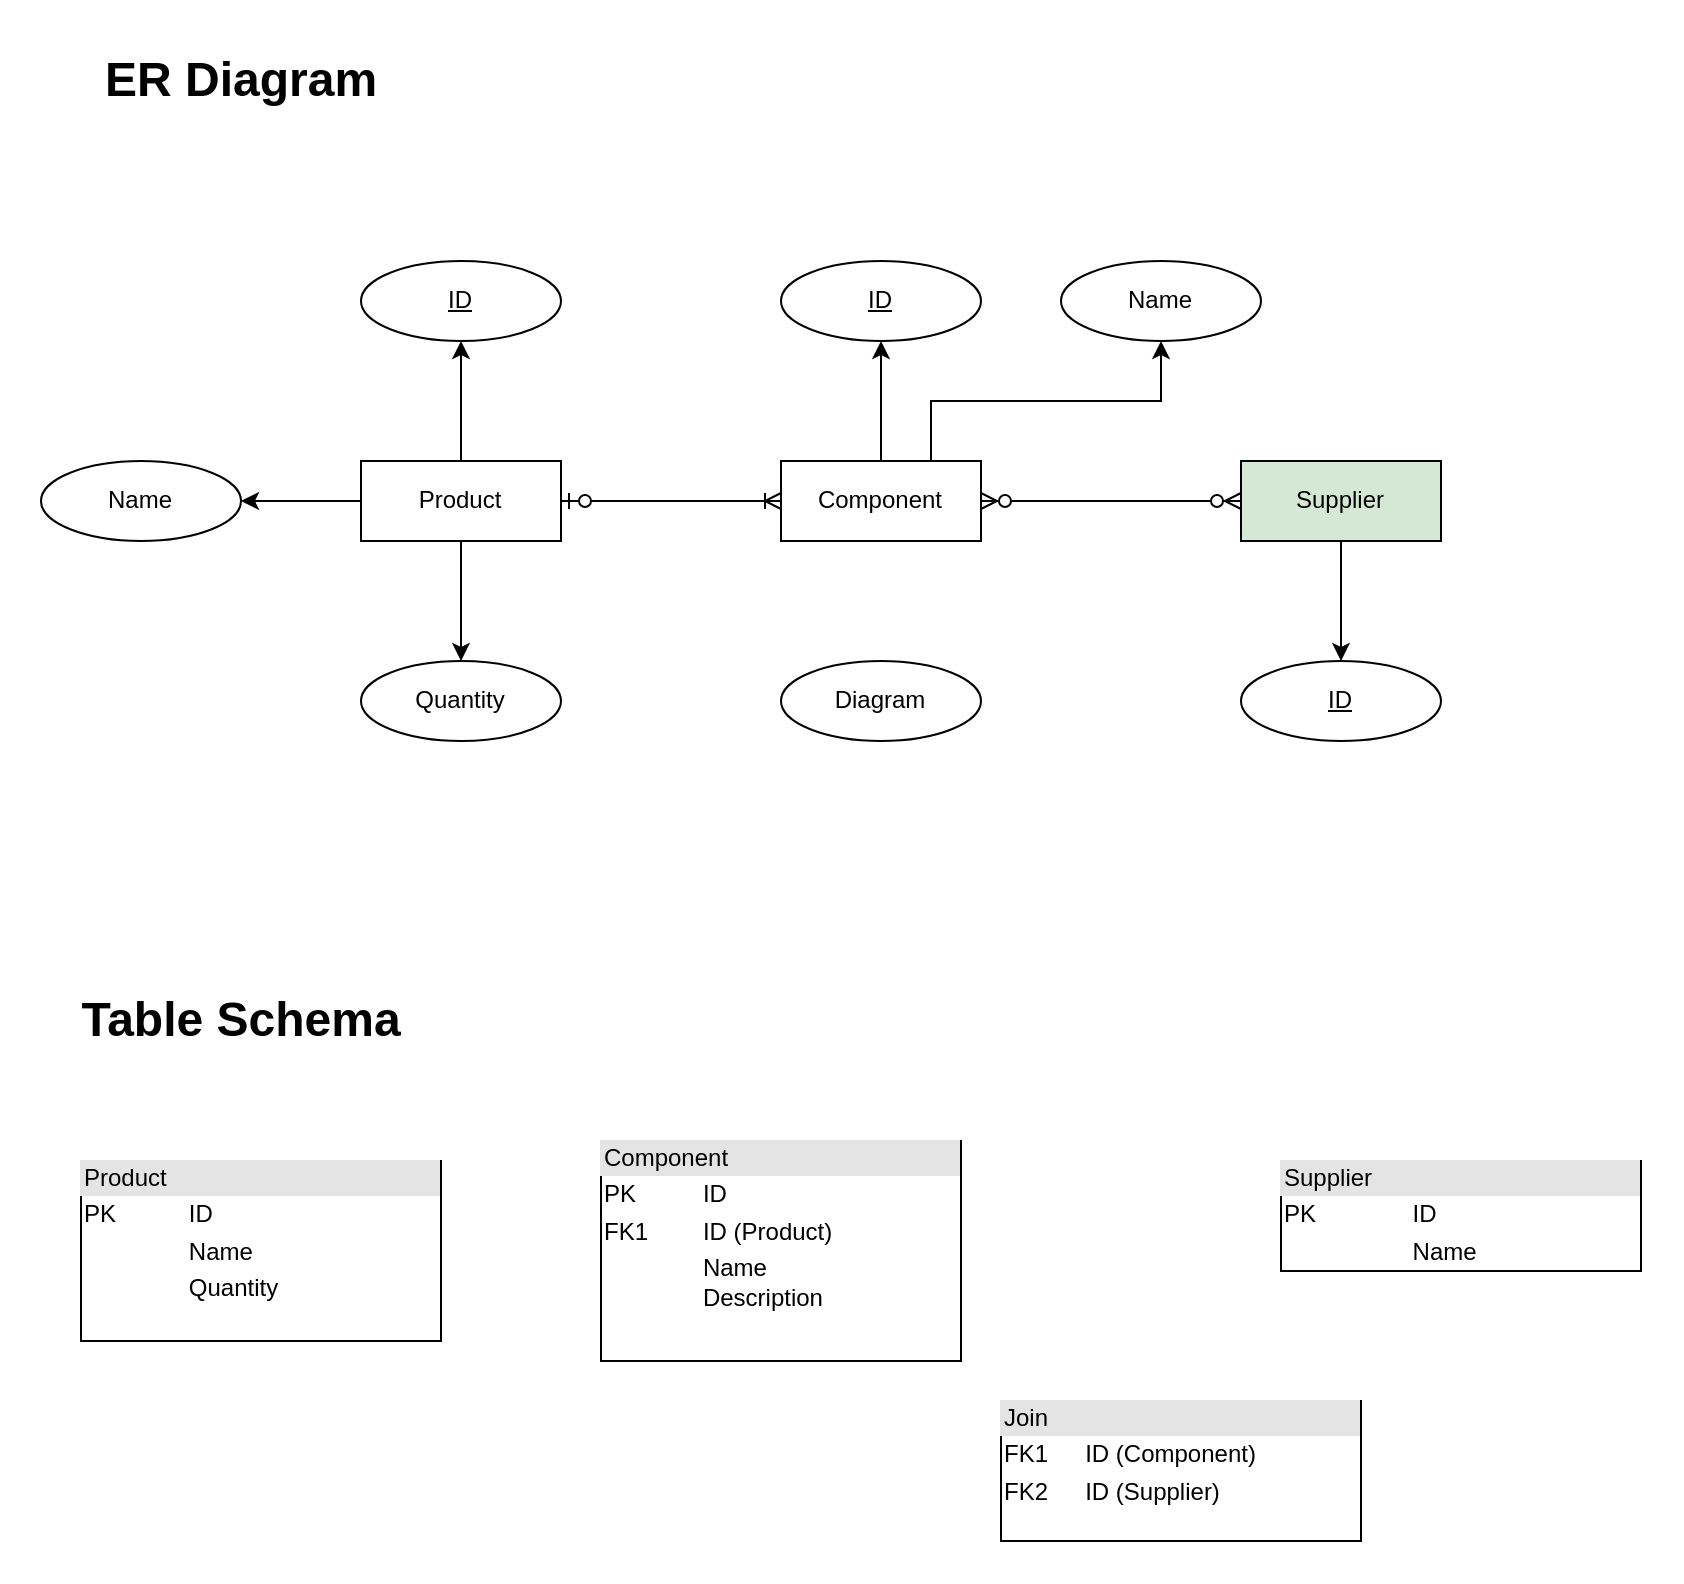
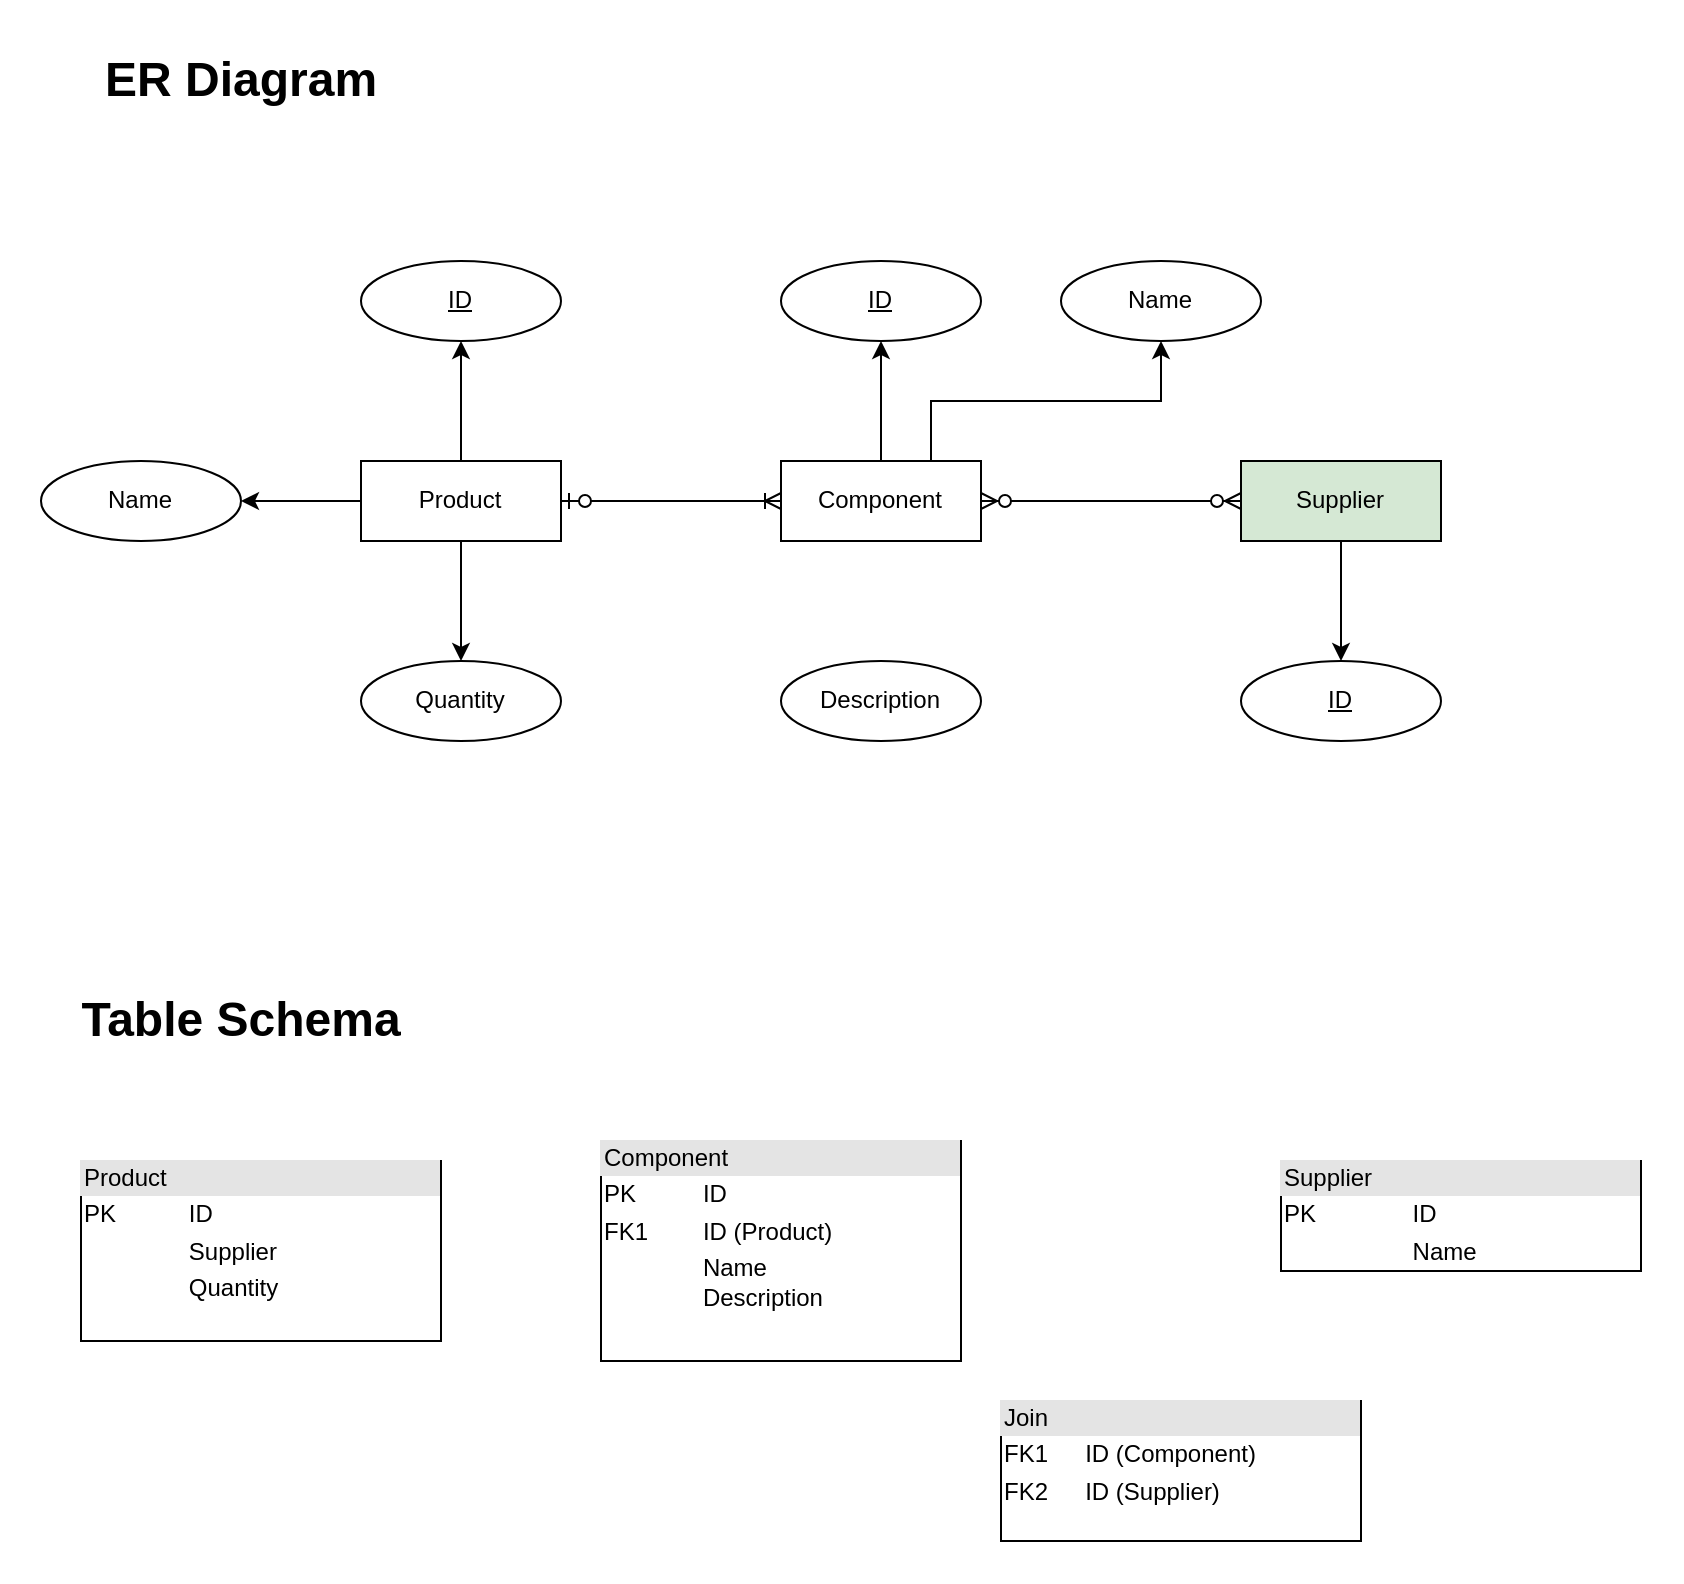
  <mxCell id="0" />
  <mxCell id="1" parent="0" />
  <mxCell id="2" value="" style="edgeStyle=orthogonalEdgeStyle;rounded=0;orthogonalLoop=1;jettySize=auto;html=1;" parent="1" source="5" target="6" edge="1"><mxGeometry relative="1" as="geometry" /></mxCell>
  <mxCell id="3" value="" style="edgeStyle=orthogonalEdgeStyle;rounded=0;orthogonalLoop=1;jettySize=auto;html=1;" parent="1" source="5" target="7" edge="1"><mxGeometry relative="1" as="geometry" /></mxCell>
  <mxCell id="4" value="" style="edgeStyle=orthogonalEdgeStyle;rounded=0;orthogonalLoop=1;jettySize=auto;html=1;" parent="1" source="5" target="8" edge="1"><mxGeometry relative="1" as="geometry" /></mxCell>
  <mxCell id="5" value="Product" style="whiteSpace=wrap;html=1;align=center;" parent="1" vertex="1"><mxGeometry x="180" y="230" width="100" height="40" as="geometry" /></mxCell>
  <mxCell id="6" value="ID" style="ellipse;whiteSpace=wrap;html=1;align=center;fontStyle=4;" parent="1" vertex="1"><mxGeometry x="180" y="130" width="100" height="40" as="geometry" /></mxCell>
  <mxCell id="7" value="Name" style="ellipse;whiteSpace=wrap;html=1;align=center;" parent="1" vertex="1"><mxGeometry x="20" y="230" width="100" height="40" as="geometry" /></mxCell>
  <mxCell id="8" value="Quantity" style="ellipse;whiteSpace=wrap;html=1;align=center;" parent="1" vertex="1"><mxGeometry x="180" y="330" width="100" height="40" as="geometry" /></mxCell>
  <mxCell id="9" value="" style="edgeStyle=orthogonalEdgeStyle;rounded=0;orthogonalLoop=1;jettySize=auto;html=1;" parent="1" source="11" target="12" edge="1"><mxGeometry relative="1" as="geometry" /></mxCell>
  <mxCell id="10" style="edgeStyle=orthogonalEdgeStyle;rounded=0;orthogonalLoop=1;jettySize=auto;html=1;exitX=0.75;exitY=0;exitDx=0;exitDy=0;entryX=0.5;entryY=1;entryDx=0;entryDy=0;" parent="1" source="11" target="13" edge="1"><mxGeometry relative="1" as="geometry" /></mxCell>
  <mxCell id="11" value="Component" style="whiteSpace=wrap;html=1;align=center;" parent="1" vertex="1"><mxGeometry x="390" y="230" width="100" height="40" as="geometry" /></mxCell>
  <mxCell id="12" value="ID" style="ellipse;whiteSpace=wrap;html=1;align=center;fontStyle=4;" parent="1" vertex="1"><mxGeometry x="390" y="130" width="100" height="40" as="geometry" /></mxCell>
  <mxCell id="13" value="Name" style="ellipse;whiteSpace=wrap;html=1;align=center;" parent="1" vertex="1"><mxGeometry x="530" y="130" width="100" height="40" as="geometry" /></mxCell>
- <mxCell id="14" value="Diagram" style="ellipse;whiteSpace=wrap;html=1;align=center;" parent="1" vertex="1"><mxGeometry x="390" y="330" width="100" height="40" as="geometry" /></mxCell>
+ <mxCell id="14" value="Description" style="ellipse;whiteSpace=wrap;html=1;align=center;" parent="1" vertex="1"><mxGeometry x="390" y="330" width="100" height="40" as="geometry" /></mxCell>
  <mxCell id="15" value="" style="edgeStyle=entityRelationEdgeStyle;fontSize=12;html=1;endArrow=ERoneToMany;startArrow=ERzeroToOne;rounded=0;entryX=0;entryY=0.5;entryDx=0;entryDy=0;exitX=1;exitY=0.5;exitDx=0;exitDy=0;" parent="1" source="5" target="11" edge="1"><mxGeometry width="100" height="100" relative="1" as="geometry"><mxPoint x="330" y="400" as="sourcePoint" /><mxPoint x="430" y="300" as="targetPoint" /></mxGeometry></mxCell>
  <mxCell id="16" value="" style="edgeStyle=orthogonalEdgeStyle;rounded=0;orthogonalLoop=1;jettySize=auto;html=1;" parent="1" source="17" target="19" edge="1"><mxGeometry relative="1" as="geometry" /></mxCell>
  <mxCell id="17" value="Supplier" style="whiteSpace=wrap;html=1;align=center;fillColor=#d5e8d4;" parent="1" vertex="1"><mxGeometry x="620" y="230" width="100" height="40" as="geometry" /></mxCell>
  <mxCell id="18" value="" style="edgeStyle=entityRelationEdgeStyle;fontSize=12;html=1;endArrow=ERzeroToMany;endFill=1;startArrow=ERzeroToMany;rounded=0;entryX=0;entryY=0.5;entryDx=0;entryDy=0;exitX=1;exitY=0.5;exitDx=0;exitDy=0;" parent="1" source="11" target="17" edge="1"><mxGeometry width="100" height="100" relative="1" as="geometry"><mxPoint x="440" y="310" as="sourcePoint" /><mxPoint x="600" y="420" as="targetPoint" /><Array as="points"><mxPoint x="470" y="330" /><mxPoint x="480" y="330" /><mxPoint x="490" y="350" /></Array></mxGeometry></mxCell>
  <mxCell id="19" value="&lt;u&gt;ID&lt;/u&gt;" style="ellipse;whiteSpace=wrap;html=1;align=center;" parent="1" vertex="1"><mxGeometry x="620" y="330" width="100" height="40" as="geometry" /></mxCell>
- <mxCell id="20" value="&lt;div data-darkreader-inline-bgcolor=&quot;&quot; data-darkreader-inline-bgimage=&quot;&quot; style=&quot;box-sizing: border-box; width: 100%; background: rgb(228, 228, 228); padding: 2px; --darkreader-inline-bgimage: initial; --darkreader-inline-bgcolor: #272b2c;&quot;&gt;Product&lt;/div&gt;&lt;table style=&quot;width:100%;font-size:1em;&quot; cellpadding=&quot;2&quot; cellspacing=&quot;0&quot;&gt;&lt;tbody&gt;&lt;tr&gt;&lt;td&gt;PK&lt;/td&gt;&lt;td&gt;ID&lt;/td&gt;&lt;/tr&gt;&lt;tr&gt;&lt;td&gt;&lt;br&gt;&lt;/td&gt;&lt;td&gt;Name&lt;/td&gt;&lt;/tr&gt;&lt;tr&gt;&lt;td&gt;&lt;/td&gt;&lt;td&gt;Quantity&lt;/td&gt;&lt;/tr&gt;&lt;/tbody&gt;&lt;/table&gt;" style="verticalAlign=top;align=left;overflow=fill;html=1;whiteSpace=wrap;" parent="1" vertex="1"><mxGeometry x="40" y="580" width="180" height="90" as="geometry" /></mxCell>
+ <mxCell id="20" value="&lt;div data-darkreader-inline-bgcolor=&quot;&quot; data-darkreader-inline-bgimage=&quot;&quot; style=&quot;box-sizing: border-box; width: 100%; background: rgb(228, 228, 228); padding: 2px; --darkreader-inline-bgimage: initial; --darkreader-inline-bgcolor: #272b2c;&quot;&gt;Product&lt;/div&gt;&lt;table style=&quot;width:100%;font-size:1em;&quot; cellpadding=&quot;2&quot; cellspacing=&quot;0&quot;&gt;&lt;tbody&gt;&lt;tr&gt;&lt;td&gt;PK&lt;/td&gt;&lt;td&gt;ID&lt;/td&gt;&lt;/tr&gt;&lt;tr&gt;&lt;td&gt;&lt;br&gt;&lt;/td&gt;&lt;td&gt;Supplier&lt;/td&gt;&lt;/tr&gt;&lt;tr&gt;&lt;td&gt;&lt;/td&gt;&lt;td&gt;Quantity&lt;/td&gt;&lt;/tr&gt;&lt;/tbody&gt;&lt;/table&gt;" style="verticalAlign=top;align=left;overflow=fill;html=1;whiteSpace=wrap;" parent="1" vertex="1"><mxGeometry x="40" y="580" width="180" height="90" as="geometry" /></mxCell>
  <mxCell id="21" value="&lt;div data-darkreader-inline-bgcolor=&quot;&quot; data-darkreader-inline-bgimage=&quot;&quot; style=&quot;box-sizing: border-box; width: 100%; background: rgb(228, 228, 228); padding: 2px; --darkreader-inline-bgimage: initial; --darkreader-inline-bgcolor: #272b2c;&quot;&gt;Component&lt;/div&gt;&lt;table style=&quot;width:100%;font-size:1em;&quot; cellpadding=&quot;2&quot; cellspacing=&quot;0&quot;&gt;&lt;tbody&gt;&lt;tr&gt;&lt;td&gt;PK&lt;/td&gt;&lt;td&gt;ID&lt;/td&gt;&lt;/tr&gt;&lt;tr&gt;&lt;td&gt;FK1&lt;/td&gt;&lt;td&gt;ID (Product)&lt;/td&gt;&lt;/tr&gt;&lt;tr&gt;&lt;td&gt;&lt;br&gt;&lt;br&gt;&lt;/td&gt;&lt;td&gt;Name&lt;br&gt;Description&lt;/td&gt;&lt;/tr&gt;&lt;/tbody&gt;&lt;/table&gt;" style="verticalAlign=top;align=left;overflow=fill;html=1;whiteSpace=wrap;" parent="1" vertex="1"><mxGeometry x="300" y="570" width="180" height="110" as="geometry" /></mxCell>
  <mxCell id="22" value="&lt;div data-darkreader-inline-bgcolor=&quot;&quot; data-darkreader-inline-bgimage=&quot;&quot; style=&quot;box-sizing: border-box; width: 100%; background: rgb(228, 228, 228); padding: 2px; --darkreader-inline-bgimage: initial; --darkreader-inline-bgcolor: #272b2c;&quot;&gt;Supplier&lt;/div&gt;&lt;table style=&quot;width:100%;font-size:1em;&quot; cellpadding=&quot;2&quot; cellspacing=&quot;0&quot;&gt;&lt;tbody&gt;&lt;tr&gt;&lt;td&gt;PK&lt;/td&gt;&lt;td&gt;ID&lt;/td&gt;&lt;/tr&gt;&lt;tr&gt;&lt;td&gt;&lt;br&gt;&lt;/td&gt;&lt;td&gt;Name&lt;/td&gt;&lt;/tr&gt;&lt;tr&gt;&lt;td&gt;&lt;/td&gt;&lt;td&gt;&lt;br&gt;&lt;/td&gt;&lt;/tr&gt;&lt;/tbody&gt;&lt;/table&gt;" style="verticalAlign=top;align=left;overflow=fill;html=1;whiteSpace=wrap;" parent="1" vertex="1"><mxGeometry x="640" y="580" width="180" height="55" as="geometry" /></mxCell>
  <mxCell id="23" value="&lt;div data-darkreader-inline-bgcolor=&quot;&quot; data-darkreader-inline-bgimage=&quot;&quot; style=&quot;box-sizing: border-box; width: 100%; background: rgb(228, 228, 228); padding: 2px; --darkreader-inline-bgimage: initial; --darkreader-inline-bgcolor: #272b2c;&quot;&gt;Join&lt;/div&gt;&lt;table style=&quot;width:100%;font-size:1em;&quot; cellpadding=&quot;2&quot; cellspacing=&quot;0&quot;&gt;&lt;tbody&gt;&lt;tr&gt;&lt;td&gt;FK1&lt;/td&gt;&lt;td&gt;ID (Component)&lt;/td&gt;&lt;/tr&gt;&lt;tr&gt;&lt;td&gt;FK2&lt;/td&gt;&lt;td&gt;ID (Supplier)&lt;/td&gt;&lt;/tr&gt;&lt;tr&gt;&lt;td&gt;&lt;/td&gt;&lt;td&gt;&lt;br&gt;&lt;/td&gt;&lt;/tr&gt;&lt;/tbody&gt;&lt;/table&gt;" style="verticalAlign=top;align=left;overflow=fill;html=1;whiteSpace=wrap;" parent="1" vertex="1"><mxGeometry x="500" y="700" width="180" height="70" as="geometry" /></mxCell>
  <mxCell id="24" value="Table Schema" style="text;strokeColor=none;fillColor=none;html=1;fontSize=24;fontStyle=1;verticalAlign=middle;align=center;" vertex="1" parent="1"><mxGeometry x="70" y="490" width="100" height="40" as="geometry" /></mxCell>
  <mxCell id="25" value="ER Diagram" style="text;strokeColor=none;fillColor=none;html=1;fontSize=24;fontStyle=1;verticalAlign=middle;align=center;" vertex="1" parent="1"><mxGeometry x="70" y="20" width="100" height="40" as="geometry" /></mxCell>
